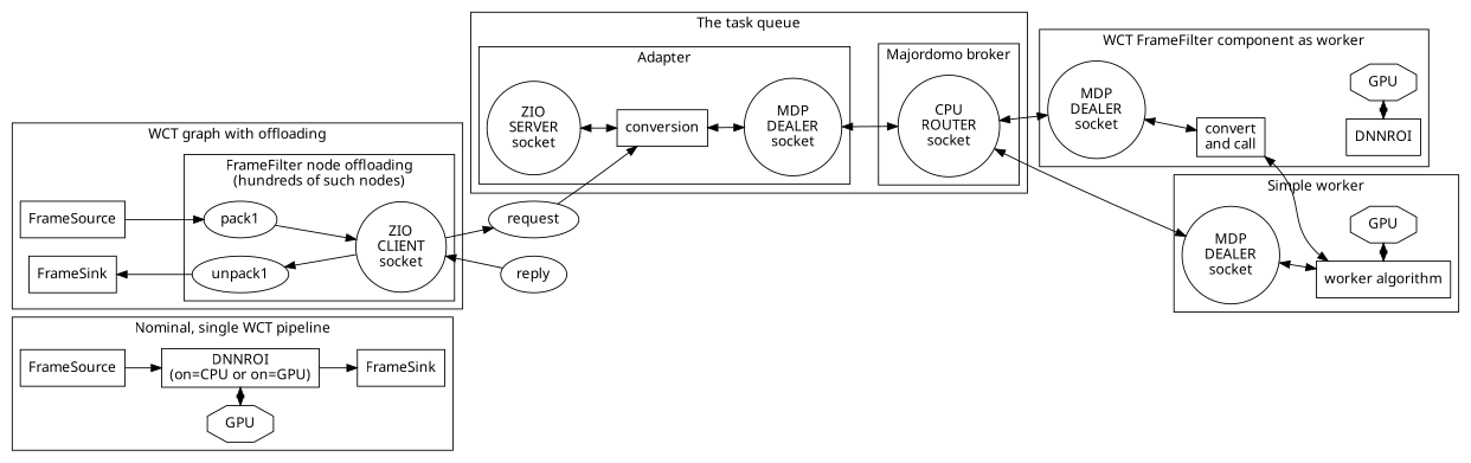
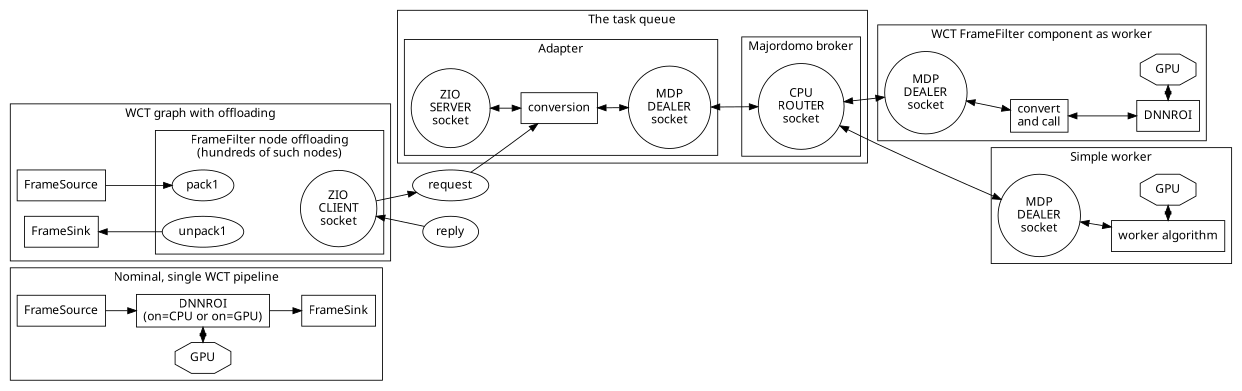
  digraph {
    fontname="Noto Sans"
    rankdir=LR
    node [fontname="Noto Sans" shape=box]
    edge [fontname="Noto Sans" dir=both]
    n1 [label="DNNROI\n(on=CPU or on=GPU)"]
    n2 [label=GPU shape=octagon]
    n3 [label=FrameSink]
    n4 [label=FrameSource]
    pack1 [shape=""]
    unpack1 [shape=""]
    n7 [label="ZIO\nCLIENT\nsocket" shape=circle]
    n8 [label=FrameSource]
    n9 [label=FrameSink]
    n10 [label="ZIO\nSERVER\nsocket" shape=circle]
    n11 [label=conversion]
    n12 [label="MDP\nDEALER\nsocket" shape=circle]
    n13 [label="CPU\nROUTER\nsocket" shape=circle]
    n14 [label="worker algorithm"]
    n15 [label=GPU shape=octagon]
    n16 [label="MDP\nDEALER\nsocket" shape=circle]
    n17 [label=DNNROI]
    n18 [label=GPU shape=octagon]
    n19 [label="MDP\nDEALER\nsocket" shape=circle]
    n20 [label="convert\nand call"]
    request [shape=""]
    reply [shape=""]
    subgraph cluster_1 {
      label="Nominal, single WCT pipeline"
      n3
      n4
      subgraph sub_2 {
        label="Nominal, single WCT pipeline"
        rank=same
        n1
        n2
      }
    }
    subgraph cluster_3 {
      label="WCT graph with offloading"
      n8
      n9
      subgraph cluster_4 {
        label="FrameFilter node offloading\n(hundreds of such nodes)"
        n7
        subgraph sub_5 {
          label="FrameFilter node offloading\n(hundreds of such nodes)"
          rank=same
          pack1
          unpack1
        }
      }
    }
    subgraph cluster_6 {
      label="The task queue"
      subgraph cluster_7 {
        label=Adapter
        n10
        n11
        n12
      }
      subgraph cluster_8 {
        label="Majordomo broker"
        n13
      }
    }
    subgraph cluster_9 {
      label="Simple worker"
      n16
      subgraph sub_10 {
        label="Simple worker"
        rank=same
        n14
        n15
      }
    }
    subgraph cluster_11 {
      label="WCT FrameFilter component as worker"
      n19
      n20
      subgraph sub_12 {
        label="WCT FrameFilter component as worker"
        rank=same
        n17
        n18
      }
    }
    n1 -> n3 [dir=""]
    n2 -> n1
    n4 -> n1 [dir=""]
-   pack1 -> n7 [dir=""]
-   unpack1 -> n7 [dir=back]
    n7 -> request [dir=""]
    n7 -> reply [dir=back]
    n8 -> pack1 [dir=""]
    n9 -> unpack1 [dir=back]
    n10 -> n11
    n11 -> n12
    n12 -> n13
    n13 -> n16
    n13 -> n19
    n14 -> n15
    n16 -> n14
    n17 -> n18
    n19 -> n20
-   n20 -> n14
+   n20 -> n17
    request -> n11 [dir=""]
  }
